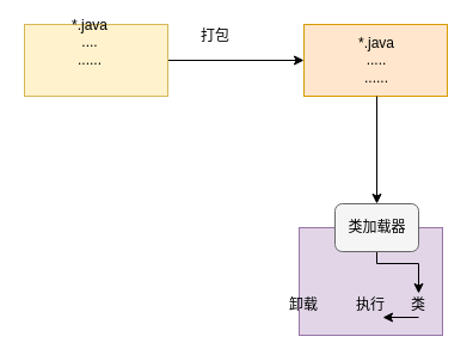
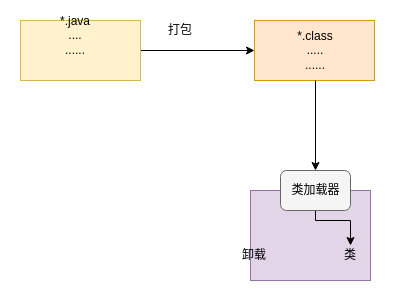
  <mxCell id="0" />
  <mxCell id="1" parent="0" />
  <mxCell id="2" style="edgeStyle=orthogonalEdgeStyle;rounded=0;orthogonalLoop=1;jettySize=auto;html=1;exitX=1;exitY=0.5;exitDx=0;exitDy=0;entryX=0;entryY=0.5;entryDx=0;entryDy=0;" edge="1" parent="1" source="3" target="5"><mxGeometry relative="1" as="geometry" /></mxCell>
  <mxCell id="3" value="" style="rounded=0;whiteSpace=wrap;html=1;fillColor=#fff2cc;strokeColor=#d6b656;" vertex="1" parent="1"><mxGeometry x="20" y="20" width="120" height="60" as="geometry" /></mxCell>
  <mxCell id="4" value="*.java&lt;br&gt;....&lt;br&gt;......" style="text;html=1;strokeColor=none;fillColor=none;align=center;verticalAlign=middle;whiteSpace=wrap;rounded=0;" vertex="1" parent="1"><mxGeometry x="55" y="25" width="40" height="20" as="geometry" /></mxCell>
  <mxCell id="5" value="" style="rounded=0;whiteSpace=wrap;html=1;fillColor=#ffe6cc;strokeColor=#d79b00;" vertex="1" parent="1"><mxGeometry x="254" y="20" width="120" height="60" as="geometry" /></mxCell>
  <mxCell id="6" value="打包" style="text;html=1;strokeColor=none;fillColor=none;align=center;verticalAlign=middle;whiteSpace=wrap;rounded=0;" vertex="1" parent="1"><mxGeometry x="160" y="20" width="40" height="20" as="geometry" /></mxCell>
  <mxCell id="7" style="edgeStyle=orthogonalEdgeStyle;rounded=0;orthogonalLoop=1;jettySize=auto;html=1;exitX=0.5;exitY=1;exitDx=0;exitDy=0;entryX=0.5;entryY=0;entryDx=0;entryDy=0;" edge="1" parent="1" source="8" target="11"><mxGeometry relative="1" as="geometry" /></mxCell>
- <mxCell id="8" value="*.java&lt;br&gt;.....&lt;br&gt;......" style="text;html=1;strokeColor=none;fillColor=none;align=center;verticalAlign=middle;whiteSpace=wrap;rounded=0;" vertex="1" parent="1"><mxGeometry x="260" y="20" width="110" height="60" as="geometry" /></mxCell>
+ <mxCell id="8" value="*.class&lt;br&gt;.....&lt;br&gt;......" style="text;html=1;strokeColor=none;fillColor=none;align=center;verticalAlign=middle;whiteSpace=wrap;rounded=0;" vertex="1" parent="1"><mxGeometry x="260" y="20" width="110" height="60" as="geometry" /></mxCell>
  <mxCell id="9" value="" style="rounded=0;whiteSpace=wrap;html=1;fillColor=#e1d5e7;strokeColor=#9673a6;" vertex="1" parent="1"><mxGeometry x="250" y="190" width="120" height="90" as="geometry" /></mxCell>
  <mxCell id="10" style="edgeStyle=orthogonalEdgeStyle;rounded=0;orthogonalLoop=1;jettySize=auto;html=1;exitX=0.5;exitY=1;exitDx=0;exitDy=0;entryX=0.5;entryY=0;entryDx=0;entryDy=0;" edge="1" parent="1" source="11" target="14"><mxGeometry relative="1" as="geometry"><Array as="points"><mxPoint x="315" y="220" /><mxPoint x="350" y="220" /></Array></mxGeometry></mxCell>
  <mxCell id="11" value="" style="rounded=1;whiteSpace=wrap;html=1;fillColor=#f5f5f5;strokeColor=#666666;fontColor=#333333;" vertex="1" parent="1"><mxGeometry x="280" y="170" width="70" height="40" as="geometry" /></mxCell>
  <mxCell id="12" value="类加载器" style="text;html=1;strokeColor=none;fillColor=none;align=center;verticalAlign=middle;whiteSpace=wrap;rounded=0;" vertex="1" parent="1"><mxGeometry x="287.5" y="180" width="55" height="20" as="geometry" /></mxCell>
- <mxCell id="13" style="edgeStyle=orthogonalEdgeStyle;rounded=0;orthogonalLoop=1;jettySize=auto;html=1;exitX=0.5;exitY=1;exitDx=0;exitDy=0;entryX=0.75;entryY=1;entryDx=0;entryDy=0;" edge="1" parent="1" source="14" target="15"><mxGeometry relative="1" as="geometry" /></mxCell>
  <mxCell id="14" value="类" style="text;html=1;strokeColor=none;fillColor=none;align=center;verticalAlign=middle;whiteSpace=wrap;rounded=0;" vertex="1" parent="1"><mxGeometry x="330" y="245" width="40" height="20" as="geometry" /></mxCell>
- <mxCell id="15" value="执行" style="text;html=1;strokeColor=none;fillColor=none;align=center;verticalAlign=middle;whiteSpace=wrap;rounded=0;" vertex="1" parent="1"><mxGeometry x="290" y="245" width="40" height="20" as="geometry" /></mxCell>
  <mxCell id="16" value="卸载" style="text;html=1;strokeColor=none;fillColor=none;align=center;verticalAlign=middle;whiteSpace=wrap;rounded=0;" vertex="1" parent="1"><mxGeometry x="234" y="245" width="40" height="20" as="geometry" /></mxCell>
